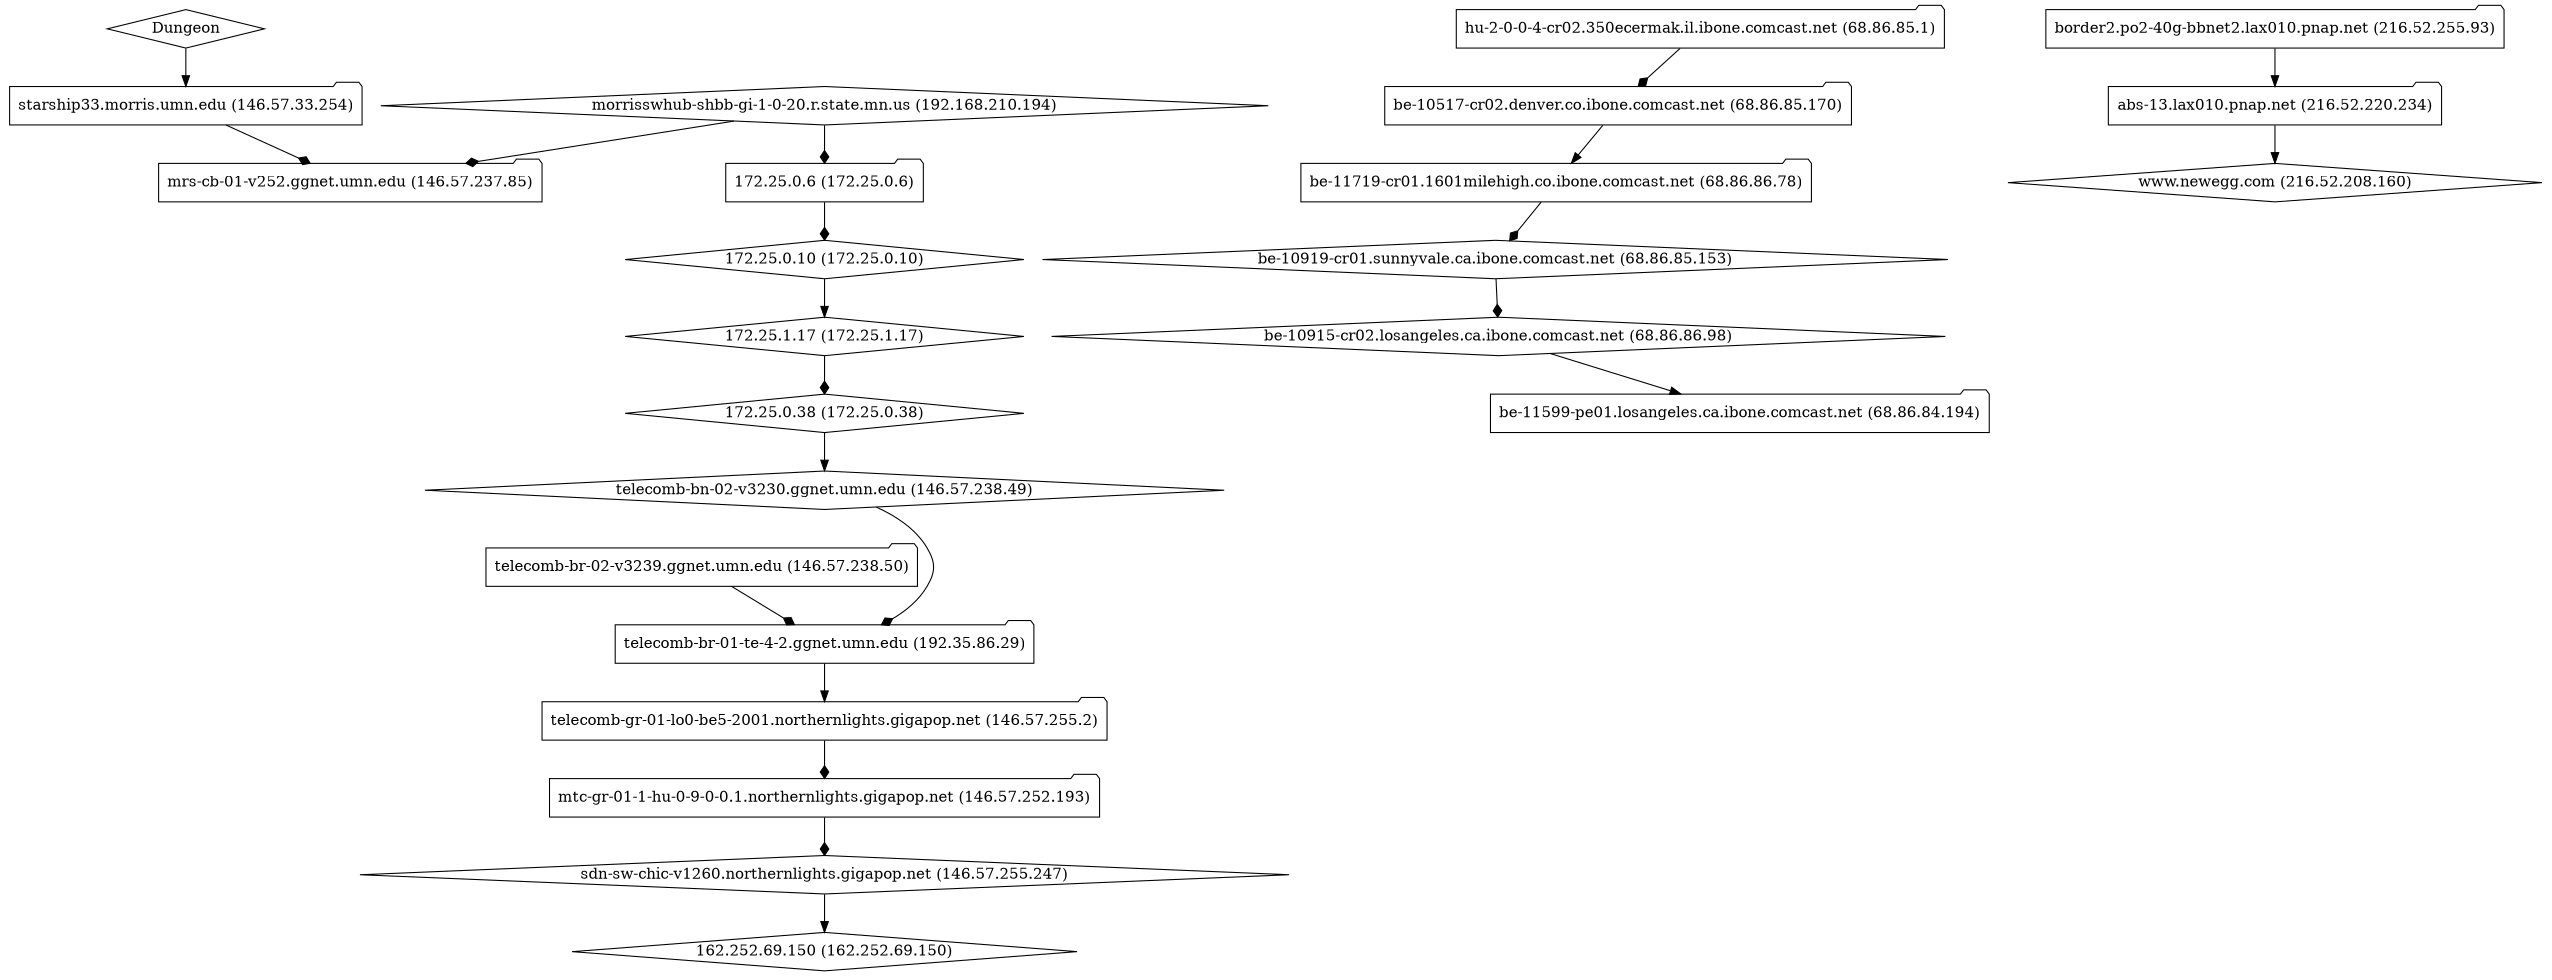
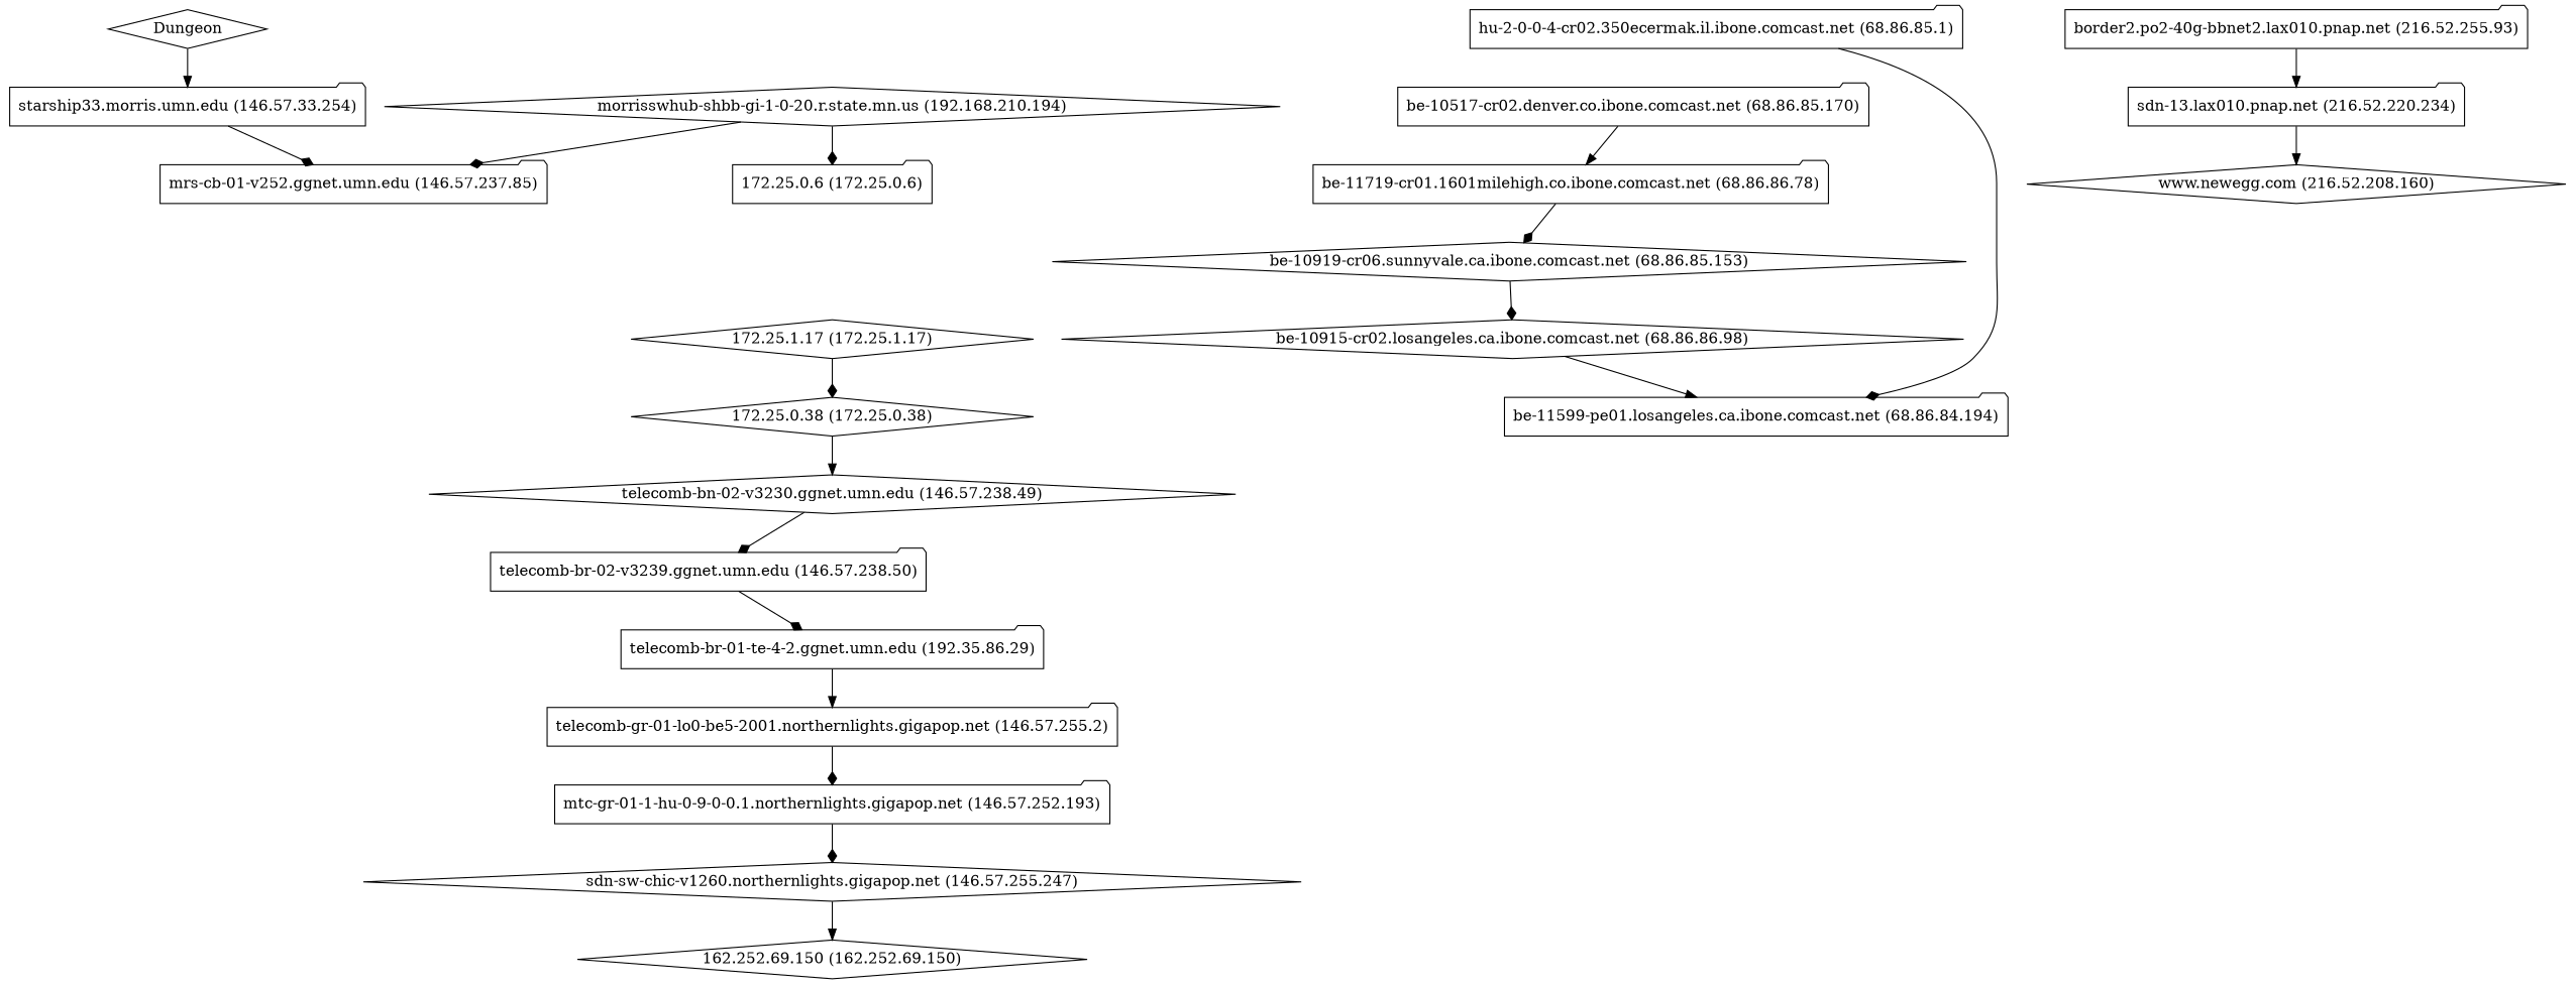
  digraph {
    node [shape=folder]
    edge [arrowhead=diamond]
    Dungeon [shape=diamond]
    "starship33.morris.umn.edu (146.57.33.254)"
    "mrs-cb-01-v252.ggnet.umn.edu (146.57.237.85)"
    "morrisswhub-shbb-gi-1-0-20.r.state.mn.us (192.168.210.194)" [shape=diamond]
    "172.25.0.6 (172.25.0.6)"
-   "172.25.0.10 (172.25.0.10)" [shape=diamond]
    "172.25.1.17 (172.25.1.17)" [shape=diamond]
    "172.25.0.38 (172.25.0.38)" [shape=diamond]
    "telecomb-bn-02-v3230.ggnet.umn.edu (146.57.238.49)" [shape=diamond]
    "telecomb-br-02-v3239.ggnet.umn.edu (146.57.238.50)"
    "telecomb-br-01-te-4-2.ggnet.umn.edu (192.35.86.29)"
    "telecomb-gr-01-lo0-be5-2001.northernlights.gigapop.net (146.57.255.2)"
    "mtc-gr-01-1-hu-0-9-0-0.1.northernlights.gigapop.net (146.57.252.193)"
    "sdn-sw-chic-v1260.northernlights.gigapop.net (146.57.255.247)" [shape=diamond]
    "162.252.69.150 (162.252.69.150)" [shape=diamond]
    "hu-2-0-0-4-cr02.350ecermak.il.ibone.comcast.net (68.86.85.1)"
    "be-10517-cr02.denver.co.ibone.comcast.net (68.86.85.170)"
    "be-11719-cr01.1601milehigh.co.ibone.comcast.net (68.86.86.78)"
-   "be-10919-cr01.sunnyvale.ca.ibone.comcast.net (68.86.85.153)" [shape=diamond]
+   "be-10919-cr01.sunnyvale.ca.ibone.comcast.net (68.86.85.153)" [shape=diamond label="be-10919-cr06.sunnyvale.ca.ibone.comcast.net (68.86.85.153)"]
    "be-10915-cr02.losangeles.ca.ibone.comcast.net (68.86.86.98)" [shape=diamond]
    "be-11599-pe01.losangeles.ca.ibone.comcast.net (68.86.84.194)"
    "border2.po2-40g-bbnet2.lax010.pnap.net (216.52.255.93)"
-   "abs-13.lax010.pnap.net (216.52.220.234)"
+   "abs-13.lax010.pnap.net (216.52.220.234)" [label="sdn-13.lax010.pnap.net (216.52.220.234)"]
    "www.newegg.com (216.52.208.160)" [shape=diamond]
    Dungeon -> "starship33.morris.umn.edu (146.57.33.254)" [arrowhead=normal]
    "starship33.morris.umn.edu (146.57.33.254)" -> "mrs-cb-01-v252.ggnet.umn.edu (146.57.237.85)"
    "morrisswhub-shbb-gi-1-0-20.r.state.mn.us (192.168.210.194)" -> "mrs-cb-01-v252.ggnet.umn.edu (146.57.237.85)"
    "morrisswhub-shbb-gi-1-0-20.r.state.mn.us (192.168.210.194)" -> "172.25.0.6 (172.25.0.6)"
-   "172.25.0.6 (172.25.0.6)" -> "172.25.0.10 (172.25.0.10)"
-   "172.25.0.10 (172.25.0.10)" -> "172.25.1.17 (172.25.1.17)" [arrowhead=normal]
    "172.25.1.17 (172.25.1.17)" -> "172.25.0.38 (172.25.0.38)"
    "172.25.0.38 (172.25.0.38)" -> "telecomb-bn-02-v3230.ggnet.umn.edu (146.57.238.49)" [arrowhead=normal]
-   "telecomb-bn-02-v3230.ggnet.umn.edu (146.57.238.49)" -> "telecomb-br-01-te-4-2.ggnet.umn.edu (192.35.86.29)"
+   "telecomb-bn-02-v3230.ggnet.umn.edu (146.57.238.49)" -> "telecomb-br-02-v3239.ggnet.umn.edu (146.57.238.50)"
    "telecomb-br-02-v3239.ggnet.umn.edu (146.57.238.50)" -> "telecomb-br-01-te-4-2.ggnet.umn.edu (192.35.86.29)"
    "telecomb-br-01-te-4-2.ggnet.umn.edu (192.35.86.29)" -> "telecomb-gr-01-lo0-be5-2001.northernlights.gigapop.net (146.57.255.2)" [arrowhead=normal]
    "telecomb-gr-01-lo0-be5-2001.northernlights.gigapop.net (146.57.255.2)" -> "mtc-gr-01-1-hu-0-9-0-0.1.northernlights.gigapop.net (146.57.252.193)"
    "mtc-gr-01-1-hu-0-9-0-0.1.northernlights.gigapop.net (146.57.252.193)" -> "sdn-sw-chic-v1260.northernlights.gigapop.net (146.57.255.247)"
    "sdn-sw-chic-v1260.northernlights.gigapop.net (146.57.255.247)" -> "162.252.69.150 (162.252.69.150)" [arrowhead=normal]
-   "hu-2-0-0-4-cr02.350ecermak.il.ibone.comcast.net (68.86.85.1)" -> "be-10517-cr02.denver.co.ibone.comcast.net (68.86.85.170)"
+   "hu-2-0-0-4-cr02.350ecermak.il.ibone.comcast.net (68.86.85.1)" -> "be-11599-pe01.losangeles.ca.ibone.comcast.net (68.86.84.194)"
    "be-10517-cr02.denver.co.ibone.comcast.net (68.86.85.170)" -> "be-11719-cr01.1601milehigh.co.ibone.comcast.net (68.86.86.78)" [arrowhead=normal]
    "be-11719-cr01.1601milehigh.co.ibone.comcast.net (68.86.86.78)" -> "be-10919-cr01.sunnyvale.ca.ibone.comcast.net (68.86.85.153)"
    "be-10919-cr01.sunnyvale.ca.ibone.comcast.net (68.86.85.153)" -> "be-10915-cr02.losangeles.ca.ibone.comcast.net (68.86.86.98)"
    "be-10915-cr02.losangeles.ca.ibone.comcast.net (68.86.86.98)" -> "be-11599-pe01.losangeles.ca.ibone.comcast.net (68.86.84.194)" [arrowhead=normal]
    "border2.po2-40g-bbnet2.lax010.pnap.net (216.52.255.93)" -> "abs-13.lax010.pnap.net (216.52.220.234)" [arrowhead=normal]
    "abs-13.lax010.pnap.net (216.52.220.234)" -> "www.newegg.com (216.52.208.160)" [arrowhead=normal]
  }
